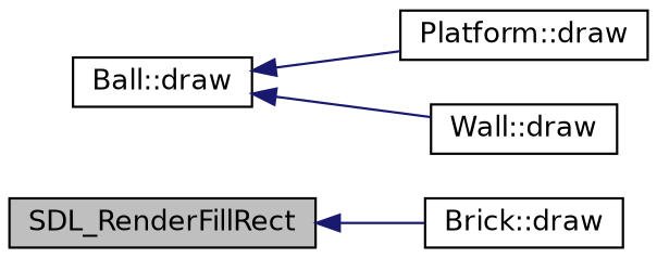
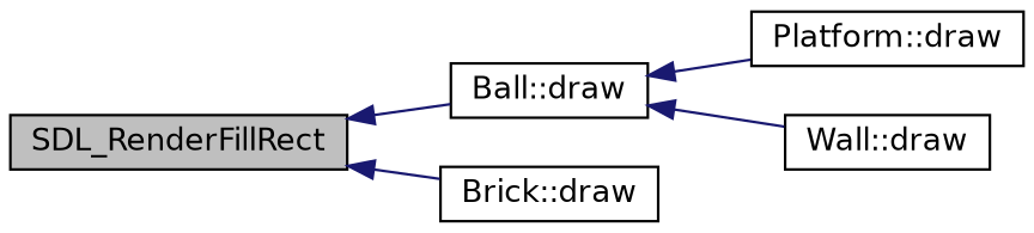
  digraph {
    rankdir=LR
    node [color=black fillcolor=white fontname=Helvetica fontsize=12 shape=record style=filled]
    edge [color=midnightblue dir=back fontname=Helvetica fontsize=12 labelfontname=Helvetica labelfontsize=12 style=solid]
    n1 [fillcolor=grey75 fontcolor=black height=0.2 label=SDL_RenderFillRect width=0.4]
    n2 [height=0.2 label="Ball::draw" width=0.4]
    n3 [height=0.2 label="Brick::draw" width=0.4]
    n4 [height=0.2 label="Platform::draw" width=0.4]
    n5 [height=0.2 label="Wall::draw" width=0.4]
+   n1 -> n2
    n1 -> n3
    n2 -> n4
    n2 -> n5
  }
